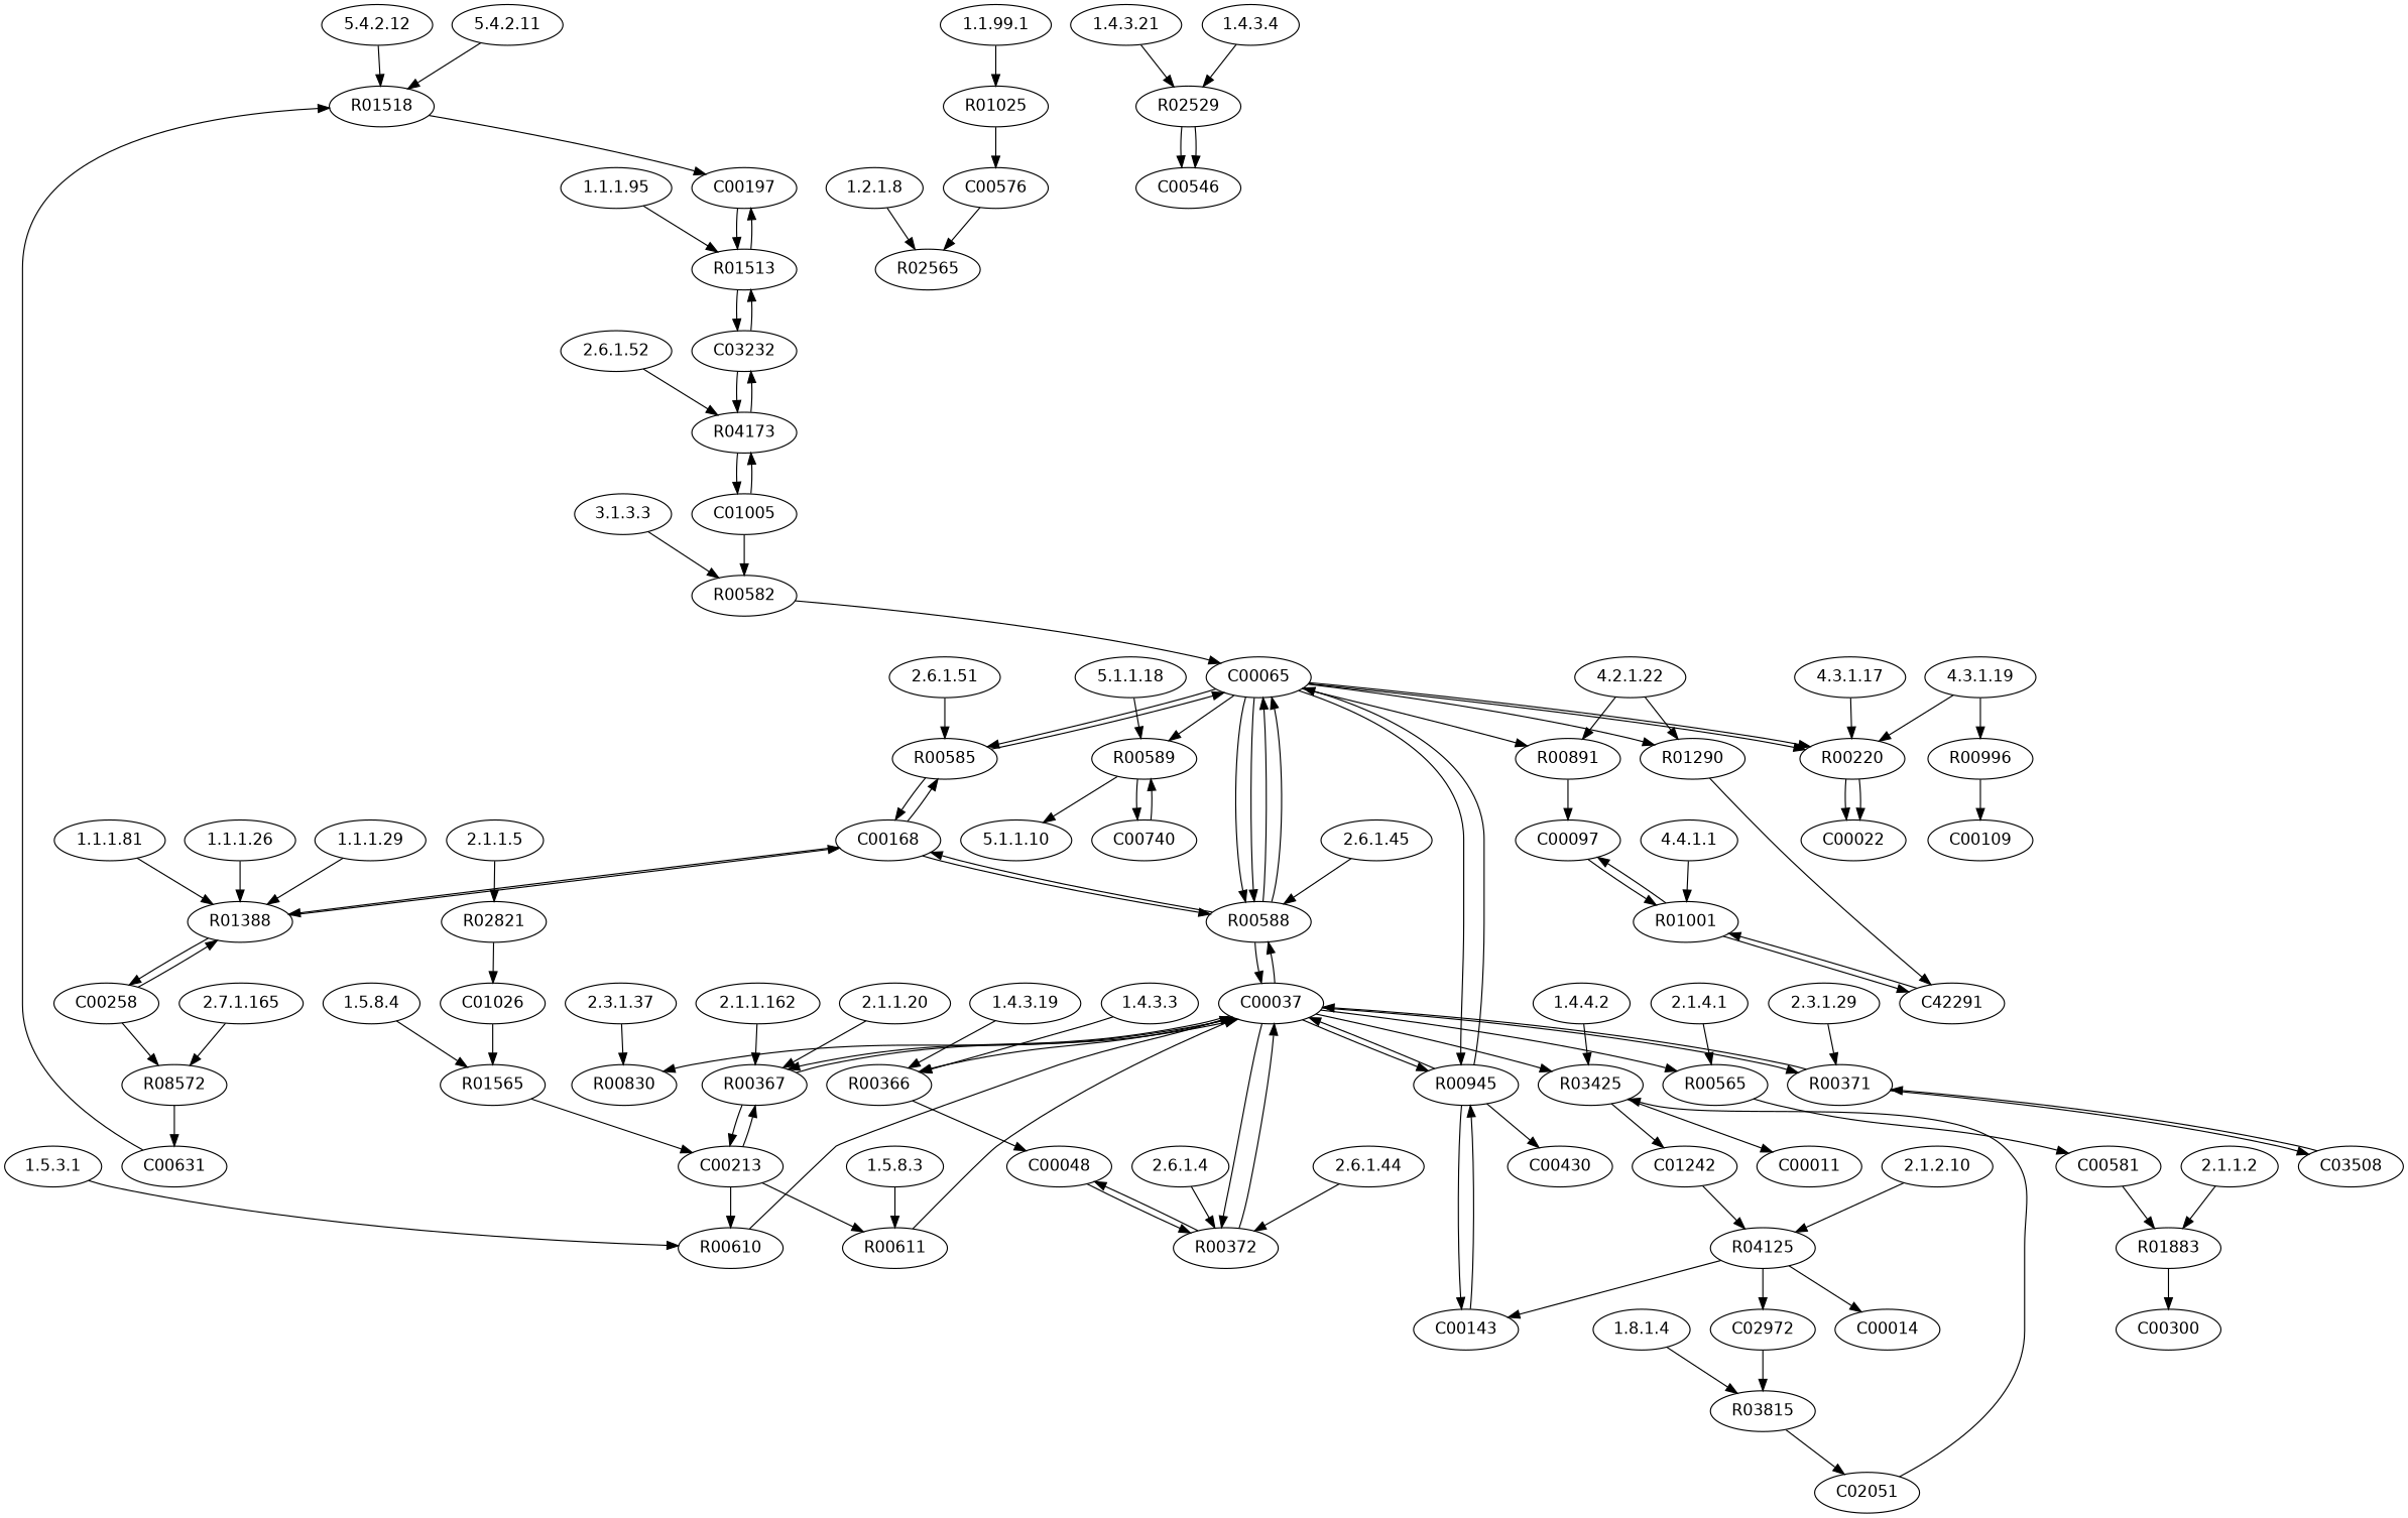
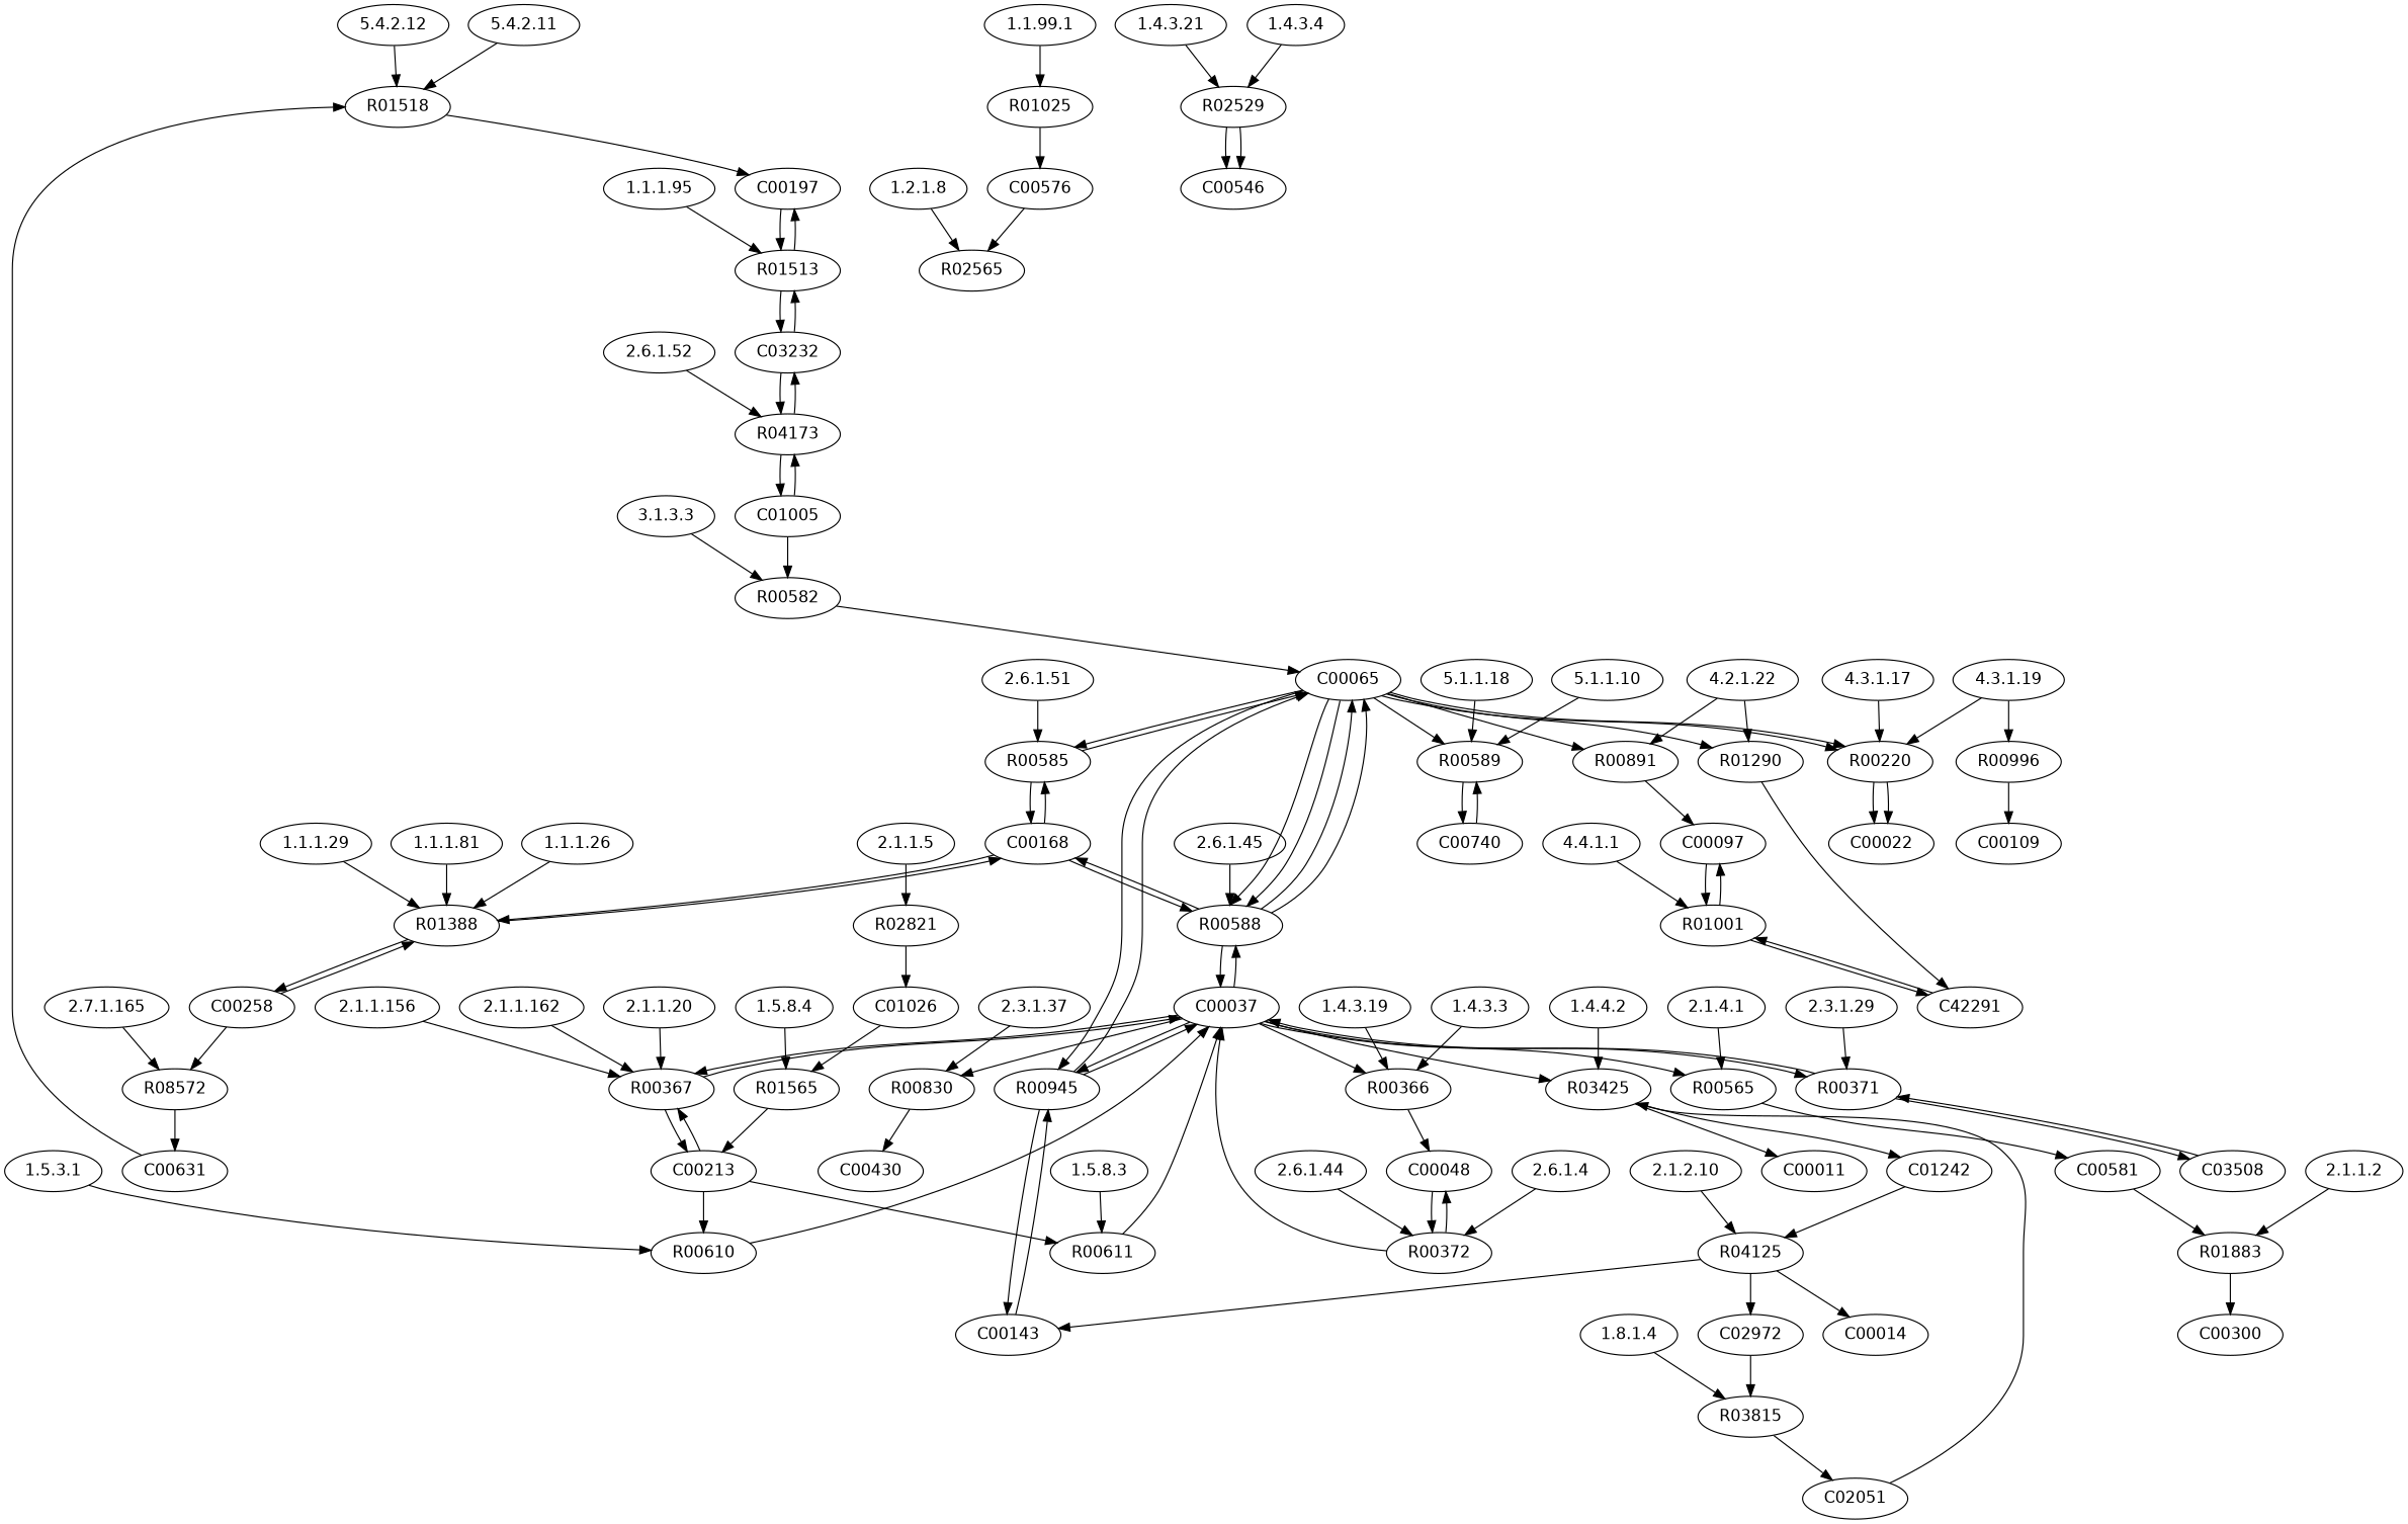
  digraph {
    fontname="DejaVu Sans"
    node [fontname="DejaVu Sans" type=E]
    edge [fontname="DejaVu Sans"]
    R01518 [type=R]
    "5.4.2.12"
    C00197 [type=C]
    R00830 [type=R]
    "2.3.1.37"
    C00430 [type=C]
    R00582 [type=R]
    "3.1.3.3"
    C00065 [type=C]
    R01001 [type=R]
    "4.4.1.1"
    n12 [label=C42291 type=C]
    C00097 [type=C]
    R00585 [type=R]
    "2.6.1.51"
    C00168 [type=C]
    R00366 [type=R]
    "1.4.3.19"
    C00048 [type=C]
    R01565 [type=R]
    "1.5.8.4"
    C00213 [type=C]
    R00589 [type=R]
    "5.1.1.18"
    C00740 [type=C]
    R02821 [type=R]
    "2.1.1.5"
    C01026 [type=C]
    R01513 [type=R]
    "1.1.1.95"
    C03232 [type=C]
    R00367 [type=R]
+   "2.1.1.156"
    C00037 [type=C]
    R03815 [type=R]
    "1.8.1.4"
    C02051 [type=C]
    "2.1.1.162"
    R02565 [type=R]
    "1.2.1.8"
    "2.1.1.20"
    R01883 [type=R]
    "2.1.1.2"
    C00300 [type=C]
    R01388 [type=R]
    "1.1.1.29"
    C00258 [type=C]
    R04173 [type=R]
    "2.6.1.52"
    C01005 [type=C]
    R00220 [type=R]
    "4.3.1.19"
    R00996 [type=R]
    C00022 [type=C]
    C00109 [type=C]
    R00610 [type=R]
    "1.5.3.1"
    R02529 [type=R]
    "1.4.3.21"
    C00546 [type=C]
    R00611 [type=R]
    "1.5.8.3"
    R00588 [type=R]
    "2.6.1.45"
    "1.4.3.4"
    R00372 [type=R]
    "2.6.1.44"
    R08572 [type=R]
    "2.7.1.165"
    C00631 [type=C]
    "2.6.1.4"
    "5.1.1.10"
    R00945 [type=R]
    C00143 [type=C]
    "4.3.1.17"
    R04125 [type=R]
    "2.1.2.10"
    C02972 [type=C]
    C00014 [type=C]
    R00891 [type=R]
    "4.2.1.22"
    R01290 [type=R]
    "1.1.1.81"
    R00565 [type=R]
    "2.1.4.1"
    C00581 [type=C]
    R03425 [type=R]
    "1.4.4.2"
    C00011 [type=C]
    C01242 [type=C]
    R01025 [type=R]
    "1.1.99.1"
    C00576 [type=C]
    R00371 [type=R]
    "2.3.1.29"
    C03508 [type=C]
    "1.1.1.26"
    "5.4.2.11"
    "1.4.3.3"
    R01518 -> C00197
    "5.4.2.12" -> R01518
    C00197 -> R01513
-   R00945 -> C00430
+   R00830 -> C00430
    "2.3.1.37" -> R00830
    R00582 -> C00065
    "3.1.3.3" -> R00582
    C00065 -> R00585
    C00065 -> R00589
    C00065 -> R00220
    C00065 -> R00220
    C00065 -> R00588
    C00065 -> R00588
    C00065 -> R00945
    C00065 -> R00891
    C00065 -> R01290
    R01001 -> n12
    R01001 -> C00097
    "4.4.1.1" -> R01001
    n12 -> R01001
    C00097 -> R01001
    R00585 -> C00065
    R00585 -> C00168
    "2.6.1.51" -> R00585
    C00168 -> R00585
    C00168 -> R01388
    C00168 -> R00588
    R00366 -> C00048
    "1.4.3.19" -> R00366
    C00048 -> R00372
    R01565 -> C00213
    "1.5.8.4" -> R01565
    C00213 -> R00367
    C00213 -> R00610
    C00213 -> R00611
    R00589 -> C00740
    "5.1.1.18" -> R00589
    C00740 -> R00589
    R02821 -> C01026
    "2.1.1.5" -> R02821
    C01026 -> R01565
    R01513 -> C00197
    R01513 -> C03232
    "1.1.1.95" -> R01513
    C03232 -> R01513
    C03232 -> R04173
    R00367 -> C00213
    R00367 -> C00037
+   "2.1.1.156" -> R00367
    C00037 -> R00830
    C00037 -> R00366
    C00037 -> R00367
    C00037 -> R00588
-   C00037 -> R00372
    C00037 -> R00945
    C00037 -> R00565
    C00037 -> R03425
    C00037 -> R00371
    R03815 -> C02051
    "1.8.1.4" -> R03815
    C02051 -> R03425
    "2.1.1.162" -> R00367
    "1.2.1.8" -> R02565
    "2.1.1.20" -> R00367
    R01883 -> C00300
    "2.1.1.2" -> R01883
    R01388 -> C00168
    R01388 -> C00258
    "1.1.1.29" -> R01388
    C00258 -> R01388
    C00258 -> R08572
    R04173 -> C03232
    R04173 -> C01005
    "2.6.1.52" -> R04173
    C01005 -> R00582
    C01005 -> R04173
    R00220 -> C00022
    R00220 -> C00022
    "4.3.1.19" -> R00220
    "4.3.1.19" -> R00996
    R00996 -> C00109
    R00610 -> C00037
    "1.5.3.1" -> R00610
    R02529 -> C00546
    R02529 -> C00546
    "1.4.3.21" -> R02529
    R00611 -> C00037
    "1.5.8.3" -> R00611
    R00588 -> C00065
    R00588 -> C00065
    R00588 -> C00168
    R00588 -> C00037
    "2.6.1.45" -> R00588
    "1.4.3.4" -> R02529
    R00372 -> C00048
    R00372 -> C00037
    "2.6.1.44" -> R00372
    R08572 -> C00631
    "2.7.1.165" -> R08572
    C00631 -> R01518
    "2.6.1.4" -> R00372
-   R00589 -> "5.1.1.10"
+   "5.1.1.10" -> R00589
    R00945 -> C00065
    R00945 -> C00037
    R00945 -> C00143
    C00143 -> R00945
    "4.3.1.17" -> R00220
    R04125 -> C00143
    R04125 -> C02972
    R04125 -> C00014
    "2.1.2.10" -> R04125
    C02972 -> R03815
    R00891 -> C00097
    "4.2.1.22" -> R00891
    "4.2.1.22" -> R01290
    R01290 -> n12
    "1.1.1.81" -> R01388
    R00565 -> C00581
    "2.1.4.1" -> R00565
    C00581 -> R01883
    R03425 -> C00011
    R03425 -> C01242
    "1.4.4.2" -> R03425
    C01242 -> R04125
    R01025 -> C00576
    "1.1.99.1" -> R01025
    C00576 -> R02565
    R00371 -> C00037
    R00371 -> C03508
    "2.3.1.29" -> R00371
    C03508 -> R00371
    "1.1.1.26" -> R01388
    "5.4.2.11" -> R01518
    "1.4.3.3" -> R00366
  }
